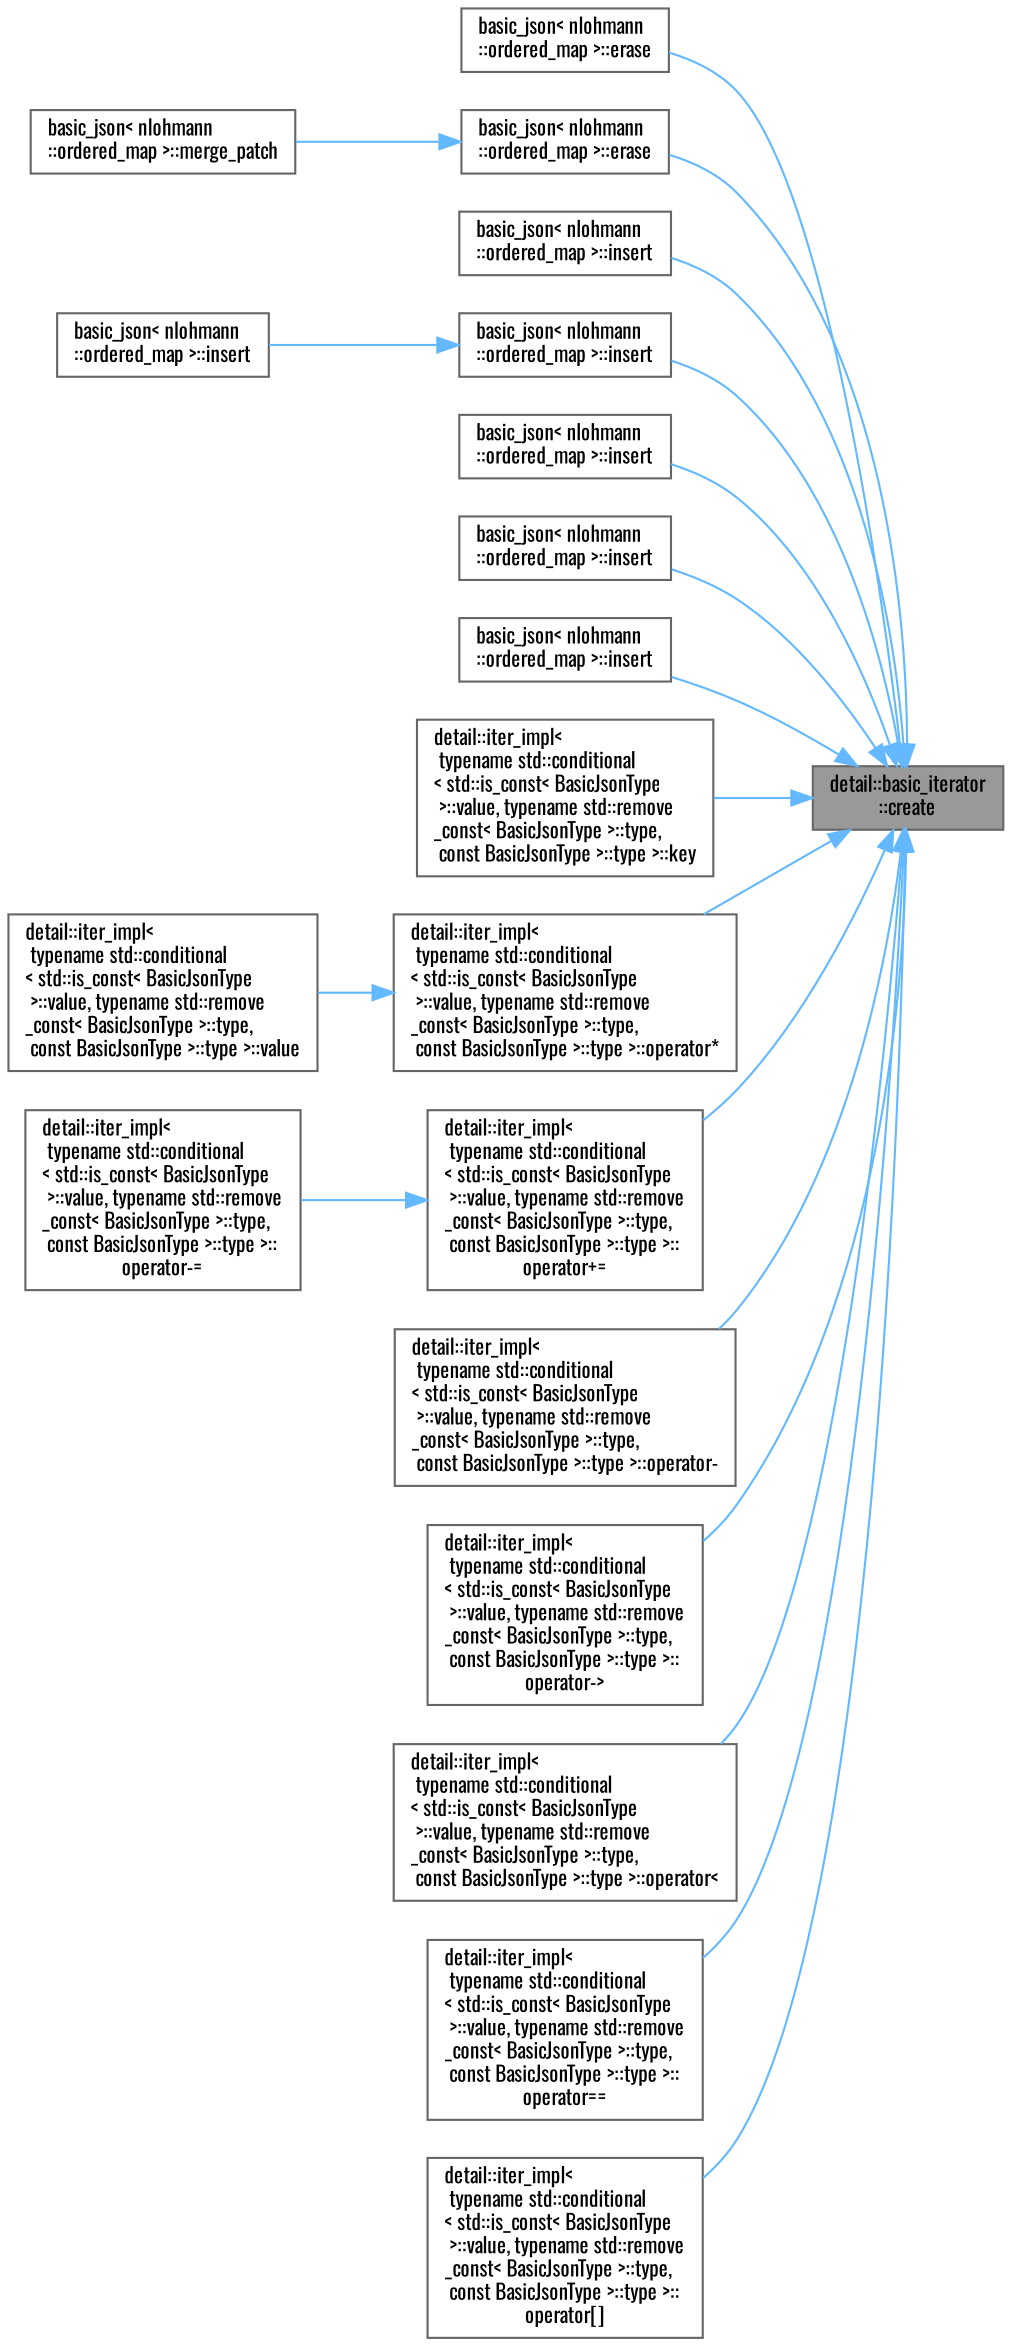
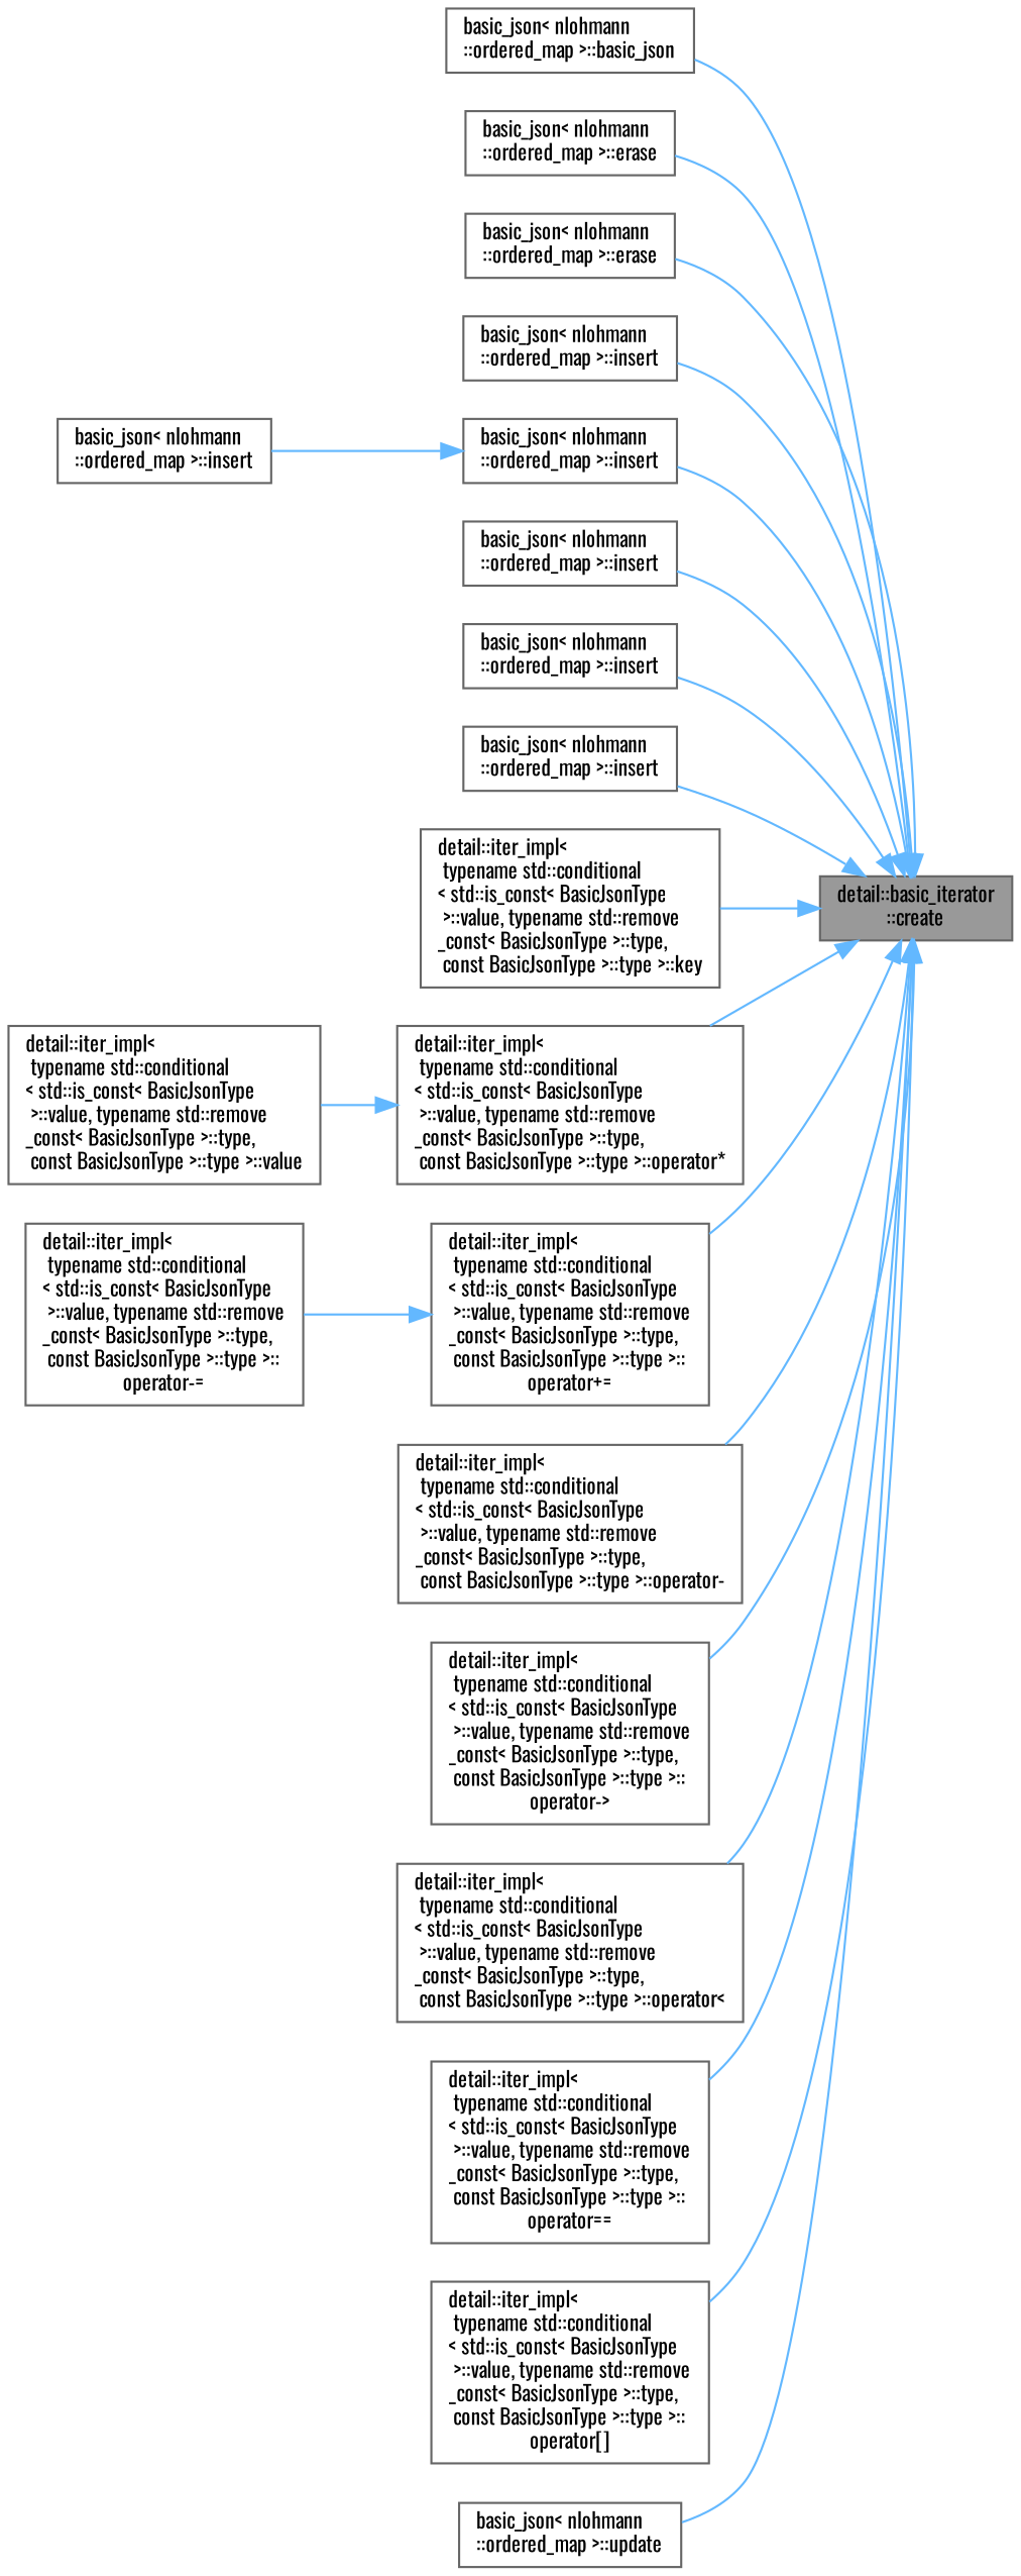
  digraph {
    fontname=Oswald
    rankdir=RL
    node [color=grey40 fillcolor=white fontname=Oswald fontsize=10 shape=box style=filled]
    edge [color=steelblue1 dir=back fontname=Oswald fontsize=10 labelfontname=Helvetica labelfontsize=10 style=solid]
    n1 [color=gray40 fillcolor=grey60 fontcolor=black height=0.2 label="detail::basic_iterator\l::create" width=0.4]
+   n2 [height=0.2 label="basic_json\< nlohmann\l::ordered_map \>::basic_json" width=0.4]
    n3 [height=0.2 label="basic_json\< nlohmann\l::ordered_map \>::erase" width=0.4]
    n4 [height=0.2 label="basic_json\< nlohmann\l::ordered_map \>::erase" width=0.4]
    n5 [height=0.2 label="basic_json\< nlohmann\l::ordered_map \>::insert" width=0.4]
    n6 [height=0.2 label="basic_json\< nlohmann\l::ordered_map \>::insert" width=0.4]
    n7 [height=0.2 label="basic_json\< nlohmann\l::ordered_map \>::insert" width=0.4]
    n8 [height=0.2 label="basic_json\< nlohmann\l::ordered_map \>::insert" width=0.4]
    n9 [height=0.2 label="basic_json\< nlohmann\l::ordered_map \>::insert" width=0.4]
    n10 [height=0.2 label="detail::iter_impl\<\l typename std::conditional\l\< std::is_const\< BasicJsonType\l \>::value, typename std::remove\l_const\< BasicJsonType \>::type,\l const BasicJsonType \>::type \>::key" width=0.4]
    n11 [height=0.2 label="detail::iter_impl\<\l typename std::conditional\l\< std::is_const\< BasicJsonType\l \>::value, typename std::remove\l_const\< BasicJsonType \>::type,\l const BasicJsonType \>::type \>::operator*" width=0.4]
    n12 [height=0.2 label="detail::iter_impl\<\l typename std::conditional\l\< std::is_const\< BasicJsonType\l \>::value, typename std::remove\l_const\< BasicJsonType \>::type,\l const BasicJsonType \>::type \>::\loperator+=" width=0.4]
    n13 [height=0.2 label="detail::iter_impl\<\l typename std::conditional\l\< std::is_const\< BasicJsonType\l \>::value, typename std::remove\l_const\< BasicJsonType \>::type,\l const BasicJsonType \>::type \>::operator-" width=0.4]
    n14 [height=0.2 label="detail::iter_impl\<\l typename std::conditional\l\< std::is_const\< BasicJsonType\l \>::value, typename std::remove\l_const\< BasicJsonType \>::type,\l const BasicJsonType \>::type \>::\loperator-\>" width=0.4]
    n15 [height=0.2 label="detail::iter_impl\<\l typename std::conditional\l\< std::is_const\< BasicJsonType\l \>::value, typename std::remove\l_const\< BasicJsonType \>::type,\l const BasicJsonType \>::type \>::operator\<" width=0.4]
    n16 [height=0.2 label="detail::iter_impl\<\l typename std::conditional\l\< std::is_const\< BasicJsonType\l \>::value, typename std::remove\l_const\< BasicJsonType \>::type,\l const BasicJsonType \>::type \>::\loperator==" width=0.4]
    n17 [height=0.2 label="detail::iter_impl\<\l typename std::conditional\l\< std::is_const\< BasicJsonType\l \>::value, typename std::remove\l_const\< BasicJsonType \>::type,\l const BasicJsonType \>::type \>::\loperator[]" width=0.4]
-   n19 [height=0.2 label="basic_json\< nlohmann\l::ordered_map \>::merge_patch" width=0.4]
+   n18 [height=0.2 label="basic_json\< nlohmann\l::ordered_map \>::update" width=0.4]
    n20 [height=0.2 label="basic_json\< nlohmann\l::ordered_map \>::insert" width=0.4]
    n21 [height=0.2 label="detail::iter_impl\<\l typename std::conditional\l\< std::is_const\< BasicJsonType\l \>::value, typename std::remove\l_const\< BasicJsonType \>::type,\l const BasicJsonType \>::type \>::value" width=0.4]
    n22 [height=0.2 label="detail::iter_impl\<\l typename std::conditional\l\< std::is_const\< BasicJsonType\l \>::value, typename std::remove\l_const\< BasicJsonType \>::type,\l const BasicJsonType \>::type \>::\loperator-=" width=0.4]
+   n1 -> n2
    n1 -> n3
    n1 -> n4
    n1 -> n5
    n1 -> n6
    n1 -> n7
    n1 -> n8
    n1 -> n9
    n1 -> n10
    n1 -> n11
    n1 -> n12
    n1 -> n13
    n1 -> n14
    n1 -> n15
    n1 -> n16
    n1 -> n17
-   n4 -> n19
+   n1 -> n18
    n6 -> n20
    n11 -> n21
    n12 -> n22
  }
